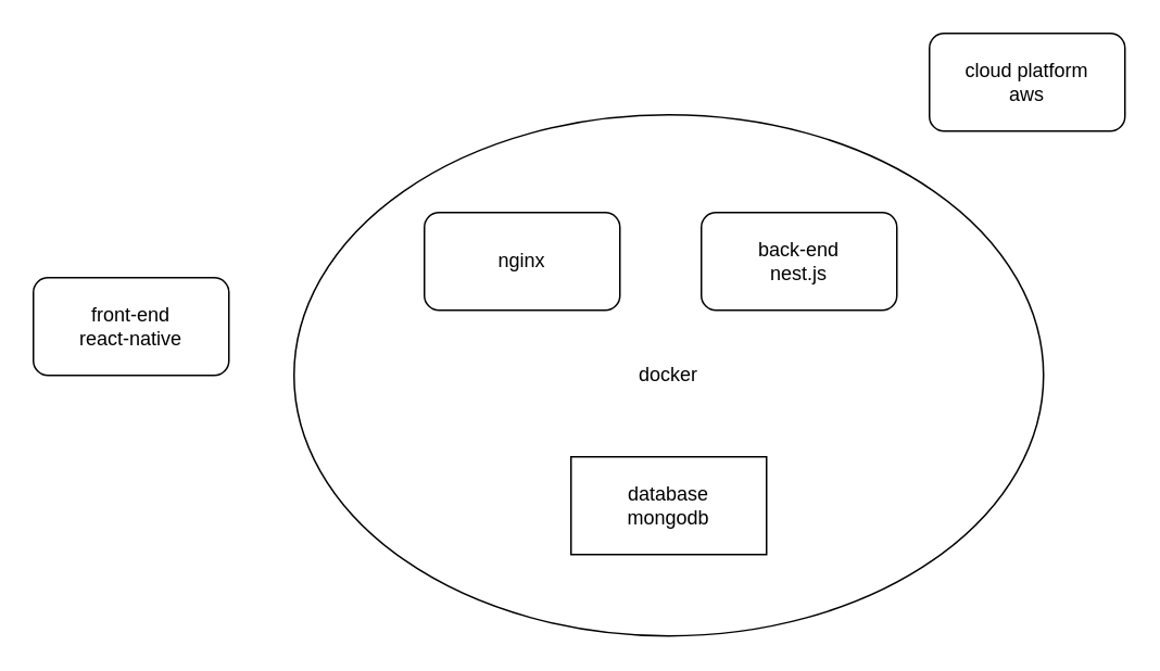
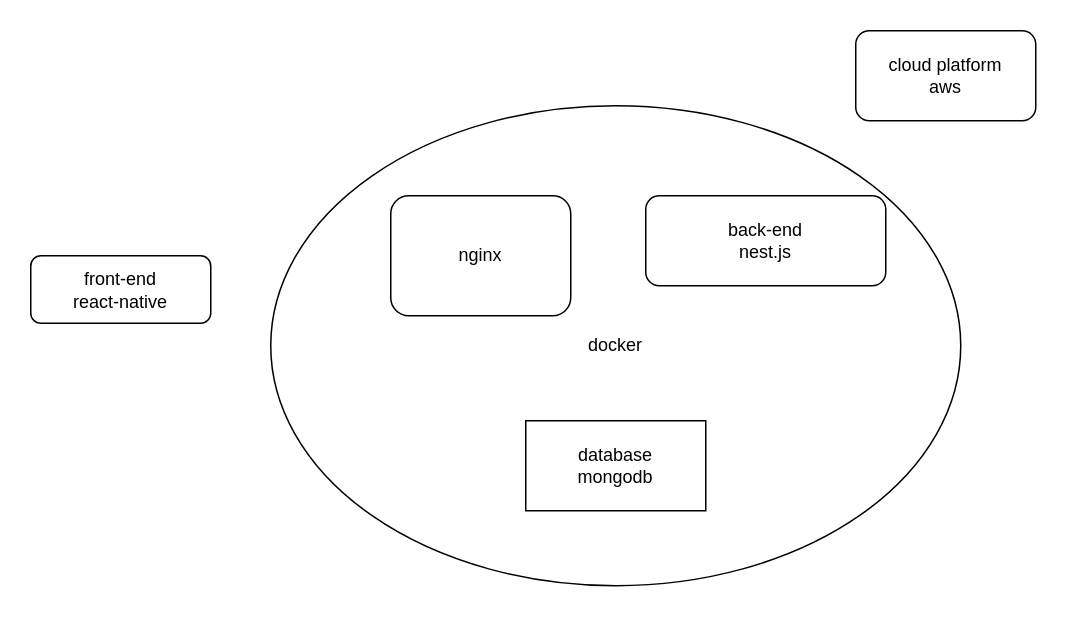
  <mxCell id="0" />
  <mxCell id="1" parent="0" />
  <mxCell id="2" value="docker" style="ellipse;whiteSpace=wrap;html=1;" vertex="1" parent="1"><mxGeometry x="180" y="70" width="460" height="320" as="geometry" /></mxCell>
- <mxCell id="3" value="front-end&lt;br&gt;react-native" style="rounded=1;whiteSpace=wrap;html=1;" vertex="1" parent="1"><mxGeometry x="20" y="170" width="120" height="60" as="geometry" /></mxCell>
- <mxCell id="4" value="nginx" style="rounded=1;whiteSpace=wrap;html=1;" vertex="1" parent="1"><mxGeometry x="260" y="130" width="120" height="60" as="geometry" /></mxCell>
- <mxCell id="5" value="back-end&lt;br&gt;nest.js" style="rounded=1;whiteSpace=wrap;html=1;" vertex="1" parent="1"><mxGeometry x="430" y="130" width="120" height="60" as="geometry" /></mxCell>
+ <mxCell id="3" value="front-end&lt;br&gt;react-native" style="rounded=1;whiteSpace=wrap;html=1;" vertex="1" parent="1"><mxGeometry x="20" y="170" width="120" height="45" as="geometry" /></mxCell>
+ <mxCell id="4" value="nginx" style="rounded=1;whiteSpace=wrap;html=1;" vertex="1" parent="1"><mxGeometry x="260" y="130" width="120" height="80" as="geometry" /></mxCell>
+ <mxCell id="5" value="back-end&lt;br&gt;nest.js" style="rounded=1;whiteSpace=wrap;html=1;" vertex="1" parent="1"><mxGeometry x="430" y="130" width="160" height="60" as="geometry" /></mxCell>
  <mxCell id="6" value="database&lt;br&gt;mongodb" style="whiteSpace=wrap;html=1;rounded=0;" vertex="1" parent="1"><mxGeometry x="350" y="280" width="120" height="60" as="geometry" /></mxCell>
  <mxCell id="7" value="cloud platform&lt;br&gt;aws" style="rounded=1;whiteSpace=wrap;html=1;" vertex="1" parent="1"><mxGeometry x="570" y="20" width="120" height="60" as="geometry" /></mxCell>
